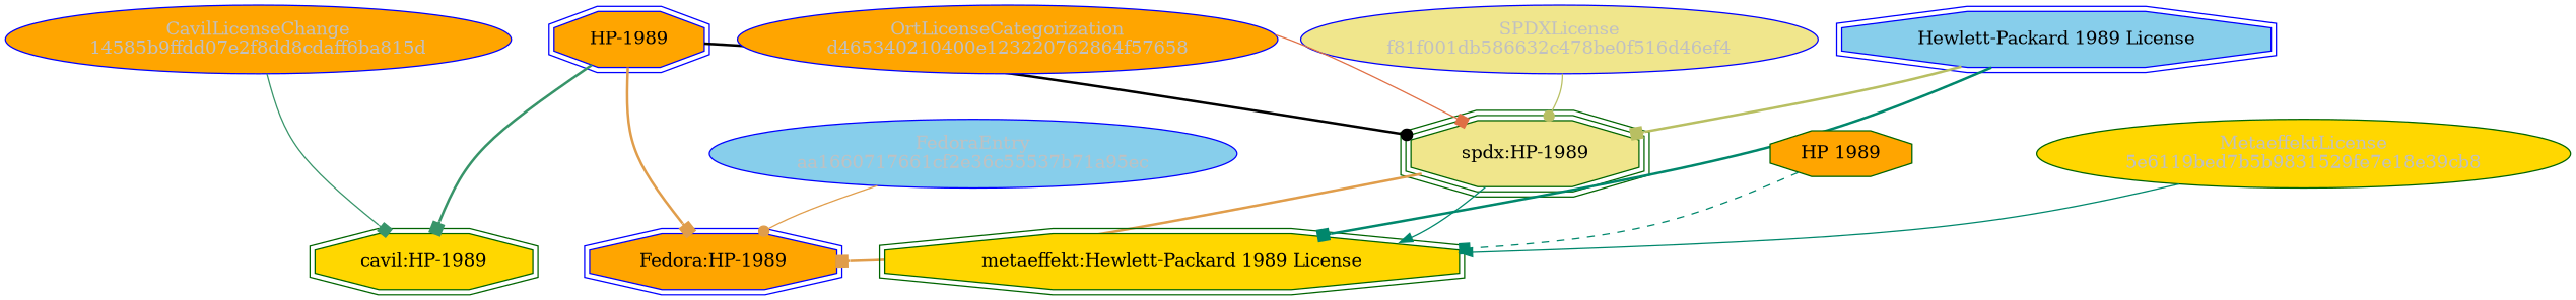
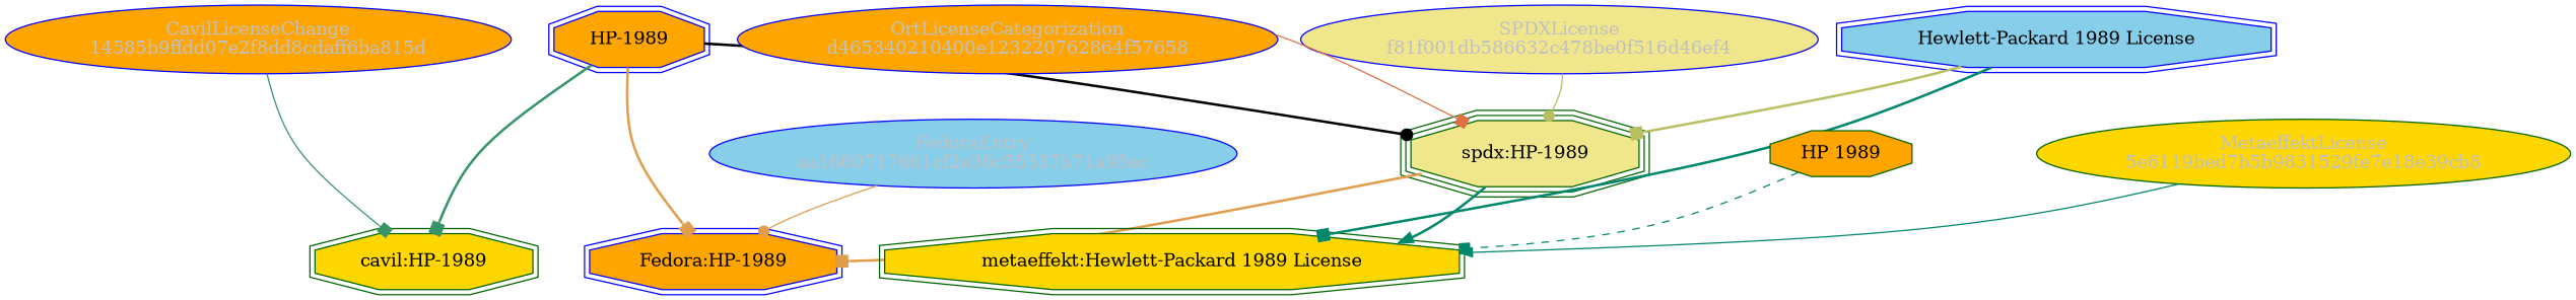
  strict digraph {
    splines=curved
    node [color=blue fillcolor=orange shape=ellipse style=filled]
    edge [arrowhead=box color="#00876c" weight=0.7 style=bold]
    n1 [fillcolor=khaki fontcolor=gray label="SPDXLicense\nf81f001db586632c478be0f516d46ef4"]
    n2 [color=darkgreen fillcolor=khaki label="spdx:HP-1989" shape=tripleoctagon]
    n3 [label="Fedora:HP-1989" shape=doubleoctagon]
    n4 [color=darkgreen fillcolor=gold label="metaeffekt:Hewlett-Packard 1989 License" shape=doubleoctagon]
    n5 [label="HP-1989" shape=doubleoctagon]
    n6 [color=darkgreen fillcolor=gold label="cavil:HP-1989" shape=doubleoctagon]
    n7 [fillcolor=skyblue label="Hewlett-Packard 1989 License" shape=doubleoctagon]
    n8 [fillcolor=skyblue fontcolor=gray label="FedoraEntry\naa1660717661cf2e36c55537b71a95ec"]
    n9 [fontcolor=gray label="OrtLicenseCategorization\nd465340210400e123220762864f57658"]
    n10 [fontcolor=gray label="CavilLicenseChange\n14585b9ffdd07e2f8dd8cdaff6ba815d"]
    n11 [color=darkgreen fillcolor=gold fontcolor=gray label="MetaeffektLicense\n5e6119bed7b5b9831529fe7e18e39cb8"]
    n12 [color=darkgreen label="HP 1989" shape=octagon]
    n1 -> n2 [arrowhead=dot color="#b8bf62" weight=0.5 style=""]
    n2 -> n3 [color="#e09d4b"]
-   n2 -> n4 [arrowhead=normal style=solid]
+   n2 -> n4 [arrowhead=normal]
    n5 -> n2 [arrowhead=dot color=""]
    n5 -> n3 [color="#e09d4b"]
    n5 -> n6 [color="#379469"]
    n7 -> n2 [color="#b8bf62"]
    n7 -> n4
    n8 -> n3 [arrowhead=dot color="#e09d4b" weight=0.5 style=""]
    n9 -> n2 [color="#e06f45" weight=0.5 style=""]
    n10 -> n6 [color="#379469" weight=0.5 style=""]
    n11 -> n4 [arrowhead=normal weight=0.5 style=""]
    n12 -> n4 [style=dashed weight=0.5]
  }
